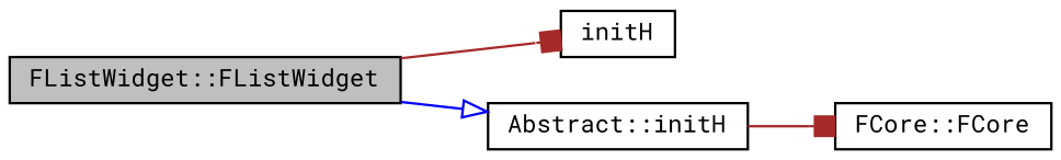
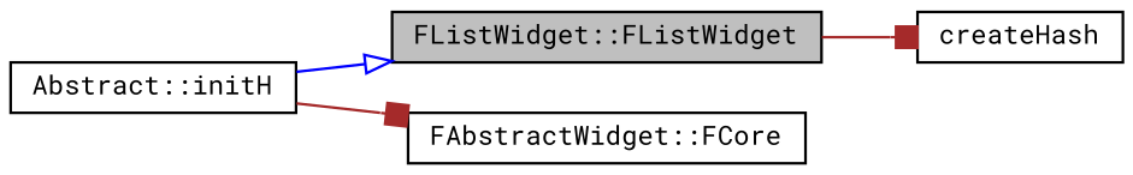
  digraph {
    fontname="Roboto Mono"
    rankdir=LR
    node [color=black fillcolor=white fontname="Roboto Mono" fontsize=10 shape=record style=filled]
    edge [arrowhead=box color=brown fontname="Roboto Mono" fontsize=10 labelfontname=Helvetica labelfontsize=10 style=solid]
    n1 [fillcolor=grey75 fontcolor=black height=0.2 label="FListWidget::FListWidget" width=0.4]
-   n2 [height=0.2 label=initH width=0.4]
+   n2 [height=0.2 label=createHash width=0.4]
    n3 [height=0.2 label="Abstract::initH" width=0.4]
-   n4 [height=0.2 label="FCore::FCore" width=0.4]
+   n4 [height=0.2 label="FAbstractWidget::FCore" width=0.4]
    n1 -> n2
-   n1 -> n3 [arrowhead=onormal color=blue]
+   n3 -> n1 [arrowhead=onormal color=blue]
    n3 -> n4
  }
